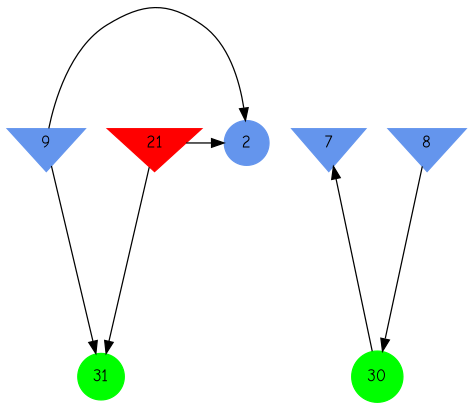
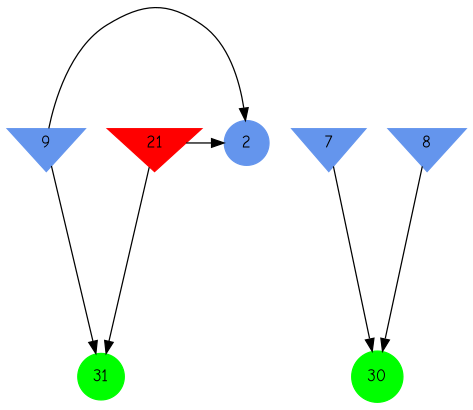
  digraph {
    fontname="Comic Neue"
    ranksep=2.0
    node [color=cornflowerblue fontname="Comic Neue" shape=invtriangle style=filled]
    edge [fontname="Comic Neue"]
    2 [shape=circle]
    7
    8
    9
    21 [color=red]
    30 [color=green shape=circle]
    31 [color=green shape=circle]
    subgraph sub_1 {
      rank=same
      2
      7
      8
      9
      21
    }
    subgraph sub_2 {
      rank=same
    }
    subgraph sub_3 {
      rank=same
      30
      31
    }
-   30 -> 7
+   7 -> 30
    8 -> 30
    9 -> 2
    9 -> 31
    21 -> 2
    21 -> 31
  }
